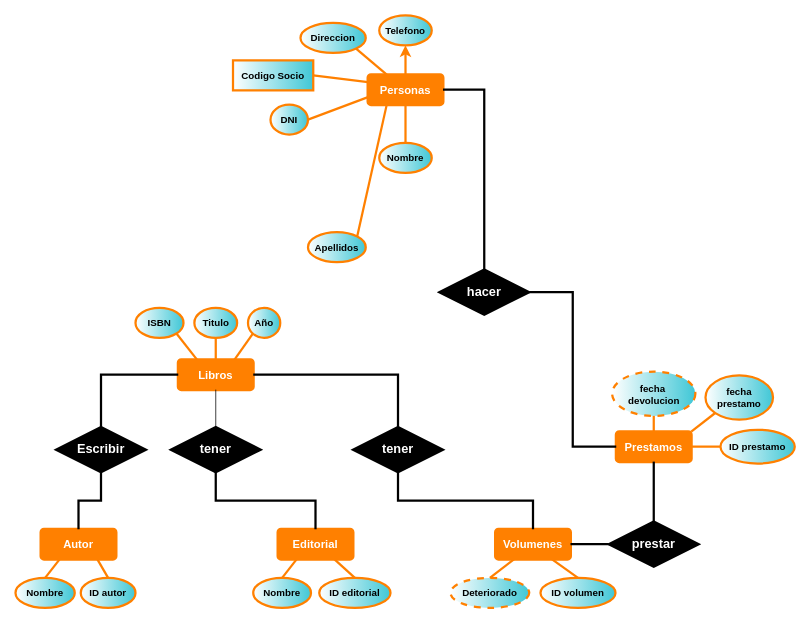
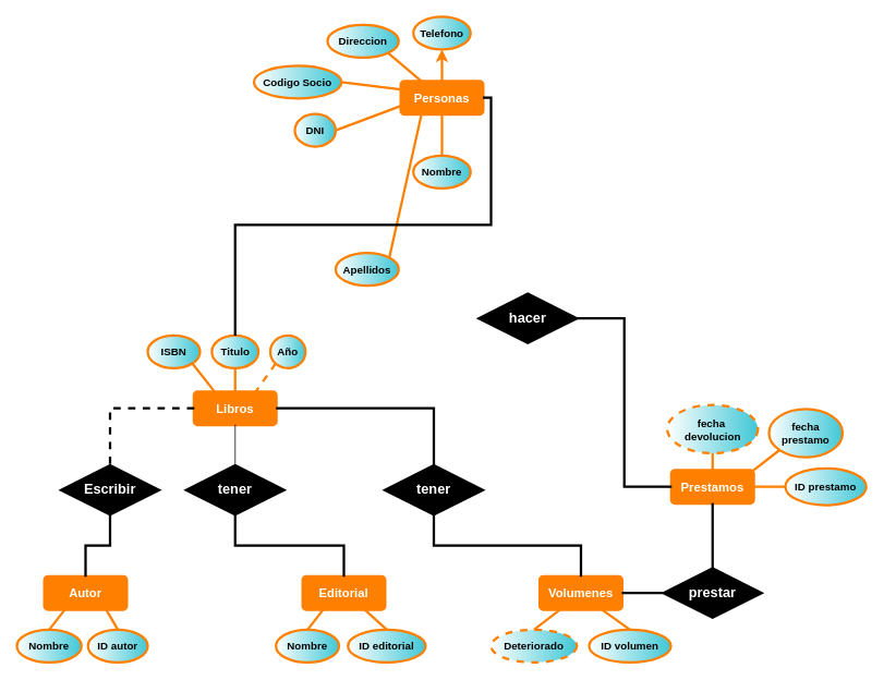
  <mxCell id="0" />
  <mxCell id="1" parent="0" />
  <mxCell id="2" value="Personas" style="rounded=1;arcSize=10;whiteSpace=wrap;html=1;align=center;fillColor=#FF8000;strokeColor=#FF8000;fontStyle=1;fontSize=15;strokeWidth=4;fontColor=#FFFFFF;" parent="1" vertex="1"><mxGeometry x="490" y="99" width="100" height="40" as="geometry" /></mxCell>
- <mxCell id="3" value="Codigo Socio" style="whiteSpace=wrap;html=1;align=center;fillColor=default;strokeColor=#FF8000;fontStyle=1;fontSize=13;strokeWidth=3;gradientColor=#40C7D6;gradientDirection=east;shadow=0;rounded=0;" parent="1" vertex="1"><mxGeometry x="310" y="80" width="107" height="40" as="geometry" /></mxCell>
+ <mxCell id="3" value="Codigo Socio" style="ellipse;whiteSpace=wrap;html=1;align=center;fillColor=default;strokeColor=#FF8000;fontStyle=1;fontSize=13;strokeWidth=3;gradientColor=#40C7D6;gradientDirection=east;shadow=0;" parent="1" vertex="1"><mxGeometry x="310" y="80" width="107" height="40" as="geometry" /></mxCell>
  <mxCell id="4" value="" style="endArrow=none;html=1;rounded=0;exitX=1;exitY=0.5;exitDx=0;exitDy=0;entryX=0;entryY=0.25;entryDx=0;entryDy=0;fillColor=#fff2cc;strokeColor=#FF8000;gradientColor=#ffd966;strokeWidth=3;fontStyle=1;fontSize=13;" parent="1" source="3" target="2" edge="1"><mxGeometry relative="1" as="geometry"><mxPoint x="730" y="269" as="sourcePoint" /><mxPoint x="630" y="219" as="targetPoint" /></mxGeometry></mxCell>
  <mxCell id="5" value="DNI" style="ellipse;whiteSpace=wrap;html=1;align=center;fillColor=default;strokeColor=#FF8000;fontStyle=1;fontSize=13;strokeWidth=3;gradientColor=#40C7D6;gradientDirection=east;shadow=0;" parent="1" vertex="1"><mxGeometry x="360" y="139" width="50" height="40" as="geometry" /></mxCell>
  <mxCell id="6" value="" style="endArrow=none;html=1;rounded=0;entryX=1;entryY=0.5;entryDx=0;entryDy=0;exitX=0;exitY=0.75;exitDx=0;exitDy=0;fillColor=#fff2cc;strokeColor=#FF8000;gradientColor=#ffd966;strokeWidth=3;fontStyle=1;fontSize=13;" parent="1" source="2" target="5" edge="1"><mxGeometry relative="1" as="geometry"><mxPoint x="680" y="249" as="sourcePoint" /><mxPoint x="740" y="409" as="targetPoint" /></mxGeometry></mxCell>
  <mxCell id="7" value="Direccion" style="ellipse;whiteSpace=wrap;html=1;align=center;fillColor=default;strokeColor=#FF8000;fontStyle=1;fontSize=13;strokeWidth=3;gradientColor=#40C7D6;gradientDirection=east;shadow=0;" parent="1" vertex="1"><mxGeometry x="400" y="30" width="87" height="40" as="geometry" /></mxCell>
  <mxCell id="8" value="Telefono" style="ellipse;whiteSpace=wrap;html=1;align=center;fillColor=default;strokeColor=#FF8000;fontStyle=1;fontSize=13;strokeWidth=3;gradientColor=#40C7D6;gradientDirection=east;shadow=0;" parent="1" vertex="1"><mxGeometry x="505" y="20" width="70" height="40" as="geometry" /></mxCell>
  <mxCell id="9" value="Nombre" style="ellipse;whiteSpace=wrap;html=1;align=center;fillColor=default;strokeColor=#FF8000;fontStyle=1;fontSize=13;strokeWidth=3;gradientColor=#40C7D6;gradientDirection=east;shadow=0;" parent="1" vertex="1"><mxGeometry x="505" y="190" width="70" height="40" as="geometry" /></mxCell>
  <mxCell id="10" value="Apellidos" style="ellipse;whiteSpace=wrap;html=1;align=center;fillColor=default;strokeColor=#FF8000;fontStyle=1;fontSize=13;strokeWidth=3;gradientColor=#40C7D6;gradientDirection=east;shadow=0;" parent="1" vertex="1"><mxGeometry x="410" y="309" width="77" height="40" as="geometry" /></mxCell>
  <mxCell id="11" value="" style="endArrow=none;html=1;rounded=0;exitX=0.25;exitY=1;exitDx=0;exitDy=0;entryX=1;entryY=0;entryDx=0;entryDy=0;fillColor=#fff2cc;strokeColor=#FF8000;gradientColor=#ffd966;strokeWidth=3;fontStyle=1;fontSize=13;" parent="1" source="2" target="10" edge="1"><mxGeometry relative="1" as="geometry"><mxPoint x="580" y="309" as="sourcePoint" /><mxPoint x="740" y="309" as="targetPoint" /></mxGeometry></mxCell>
  <mxCell id="12" value="" style="endArrow=none;html=1;rounded=0;exitX=0.5;exitY=1;exitDx=0;exitDy=0;entryX=0.5;entryY=0;entryDx=0;entryDy=0;fillColor=#fff2cc;strokeColor=#FF8000;gradientColor=#ffd966;strokeWidth=3;fontStyle=1;fontSize=13;" parent="1" source="2" target="9" edge="1"><mxGeometry relative="1" as="geometry"><mxPoint x="580" y="309" as="sourcePoint" /><mxPoint x="740" y="309" as="targetPoint" /></mxGeometry></mxCell>
  <mxCell id="13" value="" style="endArrow=classic;html=1;rounded=0;exitX=0.5;exitY=0;exitDx=0;exitDy=0;entryX=0.5;entryY=1;entryDx=0;entryDy=0;fillColor=#fff2cc;strokeColor=#FF8000;gradientColor=#ffd966;strokeWidth=3;fontStyle=1;fontSize=13;" parent="1" source="2" target="8" edge="1"><mxGeometry relative="1" as="geometry"><mxPoint x="580" y="309" as="sourcePoint" /><mxPoint x="740" y="309" as="targetPoint" /></mxGeometry></mxCell>
  <mxCell id="14" value="" style="endArrow=none;html=1;rounded=0;entryX=0.25;entryY=0;entryDx=0;entryDy=0;fillColor=#fff2cc;strokeColor=#FF8000;gradientColor=#ffd966;exitX=1;exitY=1;exitDx=0;exitDy=0;strokeWidth=3;fontStyle=1;fontSize=13;" parent="1" source="7" target="2" edge="1"><mxGeometry relative="1" as="geometry"><mxPoint x="580" y="209" as="sourcePoint" /><mxPoint x="740" y="209" as="targetPoint" /></mxGeometry></mxCell>
  <mxCell id="15" value="Libros" style="rounded=1;arcSize=10;whiteSpace=wrap;html=1;align=center;fillColor=#FF8000;strokeColor=#FF8000;fontStyle=1;fontSize=15;strokeWidth=4;fontColor=#FFFFFF;" parent="1" vertex="1"><mxGeometry x="237" y="479" width="100" height="40" as="geometry" /></mxCell>
  <mxCell id="16" value="Titulo" style="ellipse;whiteSpace=wrap;html=1;align=center;fillColor=default;strokeColor=#FF8000;fontStyle=1;fontSize=13;strokeWidth=3;gradientColor=#40C7D6;gradientDirection=east;shadow=0;" parent="1" vertex="1"><mxGeometry x="258.5" y="410" width="57" height="40" as="geometry" /></mxCell>
  <mxCell id="17" value="ISBN" style="ellipse;whiteSpace=wrap;html=1;align=center;fillColor=default;strokeColor=#FF8000;fontStyle=1;fontSize=13;strokeWidth=3;gradientColor=#40C7D6;gradientDirection=east;shadow=0;" parent="1" vertex="1"><mxGeometry x="180" y="410" width="64" height="40" as="geometry" /></mxCell>
  <mxCell id="18" value="Año" style="ellipse;whiteSpace=wrap;html=1;align=center;fillColor=default;strokeColor=#FF8000;fontStyle=1;fontSize=13;strokeWidth=3;gradientColor=#40C7D6;gradientDirection=east;shadow=0;" parent="1" vertex="1"><mxGeometry x="330" y="410" width="43" height="40" as="geometry" /></mxCell>
  <mxCell id="19" value="" style="endArrow=none;html=1;rounded=0;exitX=0.5;exitY=1;exitDx=0;exitDy=0;entryX=0.5;entryY=0;entryDx=0;entryDy=0;fillColor=#fff2cc;strokeColor=#FF8000;gradientColor=#ffd966;strokeWidth=3;fontStyle=1;fontSize=13;" parent="1" source="16" target="15" edge="1"><mxGeometry relative="1" as="geometry"><mxPoint x="207" y="499" as="sourcePoint" /><mxPoint x="367" y="499" as="targetPoint" /></mxGeometry></mxCell>
- <mxCell id="20" value="" style="endArrow=none;html=1;rounded=0;exitX=0;exitY=1;exitDx=0;exitDy=0;entryX=0.75;entryY=0;entryDx=0;entryDy=0;fillColor=#fff2cc;strokeColor=#FF8000;gradientColor=#ffd966;strokeWidth=3;fontStyle=1;fontSize=13;" parent="1" source="18" target="15" edge="1"><mxGeometry relative="1" as="geometry"><mxPoint x="207" y="499" as="sourcePoint" /><mxPoint x="367" y="499" as="targetPoint" /></mxGeometry></mxCell>
+ <mxCell id="20" value="" style="endArrow=none;html=1;rounded=0;exitX=0;exitY=1;exitDx=0;exitDy=0;entryX=0.75;entryY=0;entryDx=0;entryDy=0;fillColor=#fff2cc;strokeColor=#FF8000;gradientColor=#ffd966;strokeWidth=3;fontStyle=1;fontSize=13;dashed=1;" parent="1" source="18" target="15" edge="1"><mxGeometry relative="1" as="geometry"><mxPoint x="207" y="499" as="sourcePoint" /><mxPoint x="367" y="499" as="targetPoint" /></mxGeometry></mxCell>
  <mxCell id="21" value="" style="endArrow=none;html=1;rounded=0;entryX=1;entryY=1;entryDx=0;entryDy=0;exitX=0.25;exitY=0;exitDx=0;exitDy=0;fillColor=#fff2cc;strokeColor=#FF8000;gradientColor=#ffd966;strokeWidth=3;fontStyle=1;fontSize=13;" parent="1" source="15" target="17" edge="1"><mxGeometry relative="1" as="geometry"><mxPoint x="17" y="459" as="sourcePoint" /><mxPoint x="177" y="459" as="targetPoint" /></mxGeometry></mxCell>
  <mxCell id="22" value="Autor" style="rounded=1;arcSize=10;whiteSpace=wrap;html=1;align=center;fillColor=#FF8000;strokeColor=#FF8000;fontStyle=1;fontSize=15;strokeWidth=4;fontColor=#FFFFFF;" parent="1" vertex="1"><mxGeometry x="54" y="705" width="100" height="40" as="geometry" /></mxCell>
  <mxCell id="23" value="Nombre" style="ellipse;whiteSpace=wrap;html=1;align=center;fillColor=default;strokeColor=#FF8000;fontStyle=1;fontSize=13;strokeWidth=3;gradientColor=#40C7D6;gradientDirection=east;shadow=0;" parent="1" vertex="1"><mxGeometry x="20" y="770" width="79" height="40" as="geometry" /></mxCell>
  <mxCell id="24" value="ID autor" style="ellipse;whiteSpace=wrap;html=1;align=center;fillColor=default;strokeColor=#FF8000;fontStyle=1;fontSize=13;strokeWidth=3;gradientColor=#40C7D6;gradientDirection=east;shadow=0;" parent="1" vertex="1"><mxGeometry x="107" y="770" width="73" height="40" as="geometry" /></mxCell>
  <mxCell id="25" value="" style="endArrow=none;html=1;rounded=0;exitX=0.25;exitY=1;exitDx=0;exitDy=0;entryX=0.5;entryY=0;entryDx=0;entryDy=0;fillColor=#fff2cc;strokeColor=#FF8000;gradientColor=#ffd966;strokeWidth=3;fontStyle=1;fontSize=13;" parent="1" source="22" target="23" edge="1"><mxGeometry relative="1" as="geometry"><mxPoint x="-36" y="865" as="sourcePoint" /><mxPoint x="124" y="865" as="targetPoint" /></mxGeometry></mxCell>
  <mxCell id="26" value="" style="endArrow=none;html=1;rounded=0;exitX=0.75;exitY=1;exitDx=0;exitDy=0;entryX=0.5;entryY=0;entryDx=0;entryDy=0;fillColor=#fff2cc;strokeColor=#FF8000;gradientColor=#ffd966;strokeWidth=3;fontStyle=1;fontSize=13;" parent="1" source="22" target="24" edge="1"><mxGeometry relative="1" as="geometry"><mxPoint x="89" y="755" as="sourcePoint" /><mxPoint x="74" y="825" as="targetPoint" /></mxGeometry></mxCell>
  <mxCell id="27" value="Editorial" style="rounded=1;arcSize=10;whiteSpace=wrap;html=1;align=center;fillColor=#FF8000;strokeColor=#FF8000;fontStyle=1;fontSize=15;strokeWidth=4;fontColor=#FFFFFF;" parent="1" vertex="1"><mxGeometry x="370" y="705" width="100" height="40" as="geometry" /></mxCell>
  <mxCell id="28" value="Nombre" style="ellipse;whiteSpace=wrap;html=1;align=center;fillColor=default;strokeColor=#FF8000;fontStyle=1;fontSize=13;strokeWidth=3;gradientColor=#40C7D6;gradientDirection=east;shadow=0;" parent="1" vertex="1"><mxGeometry x="337" y="770" width="77" height="40" as="geometry" /></mxCell>
  <mxCell id="29" value="ID editorial" style="ellipse;whiteSpace=wrap;html=1;align=center;fillColor=default;strokeColor=#FF8000;fontStyle=1;fontSize=13;strokeWidth=3;gradientColor=#40C7D6;gradientDirection=east;shadow=0;" parent="1" vertex="1"><mxGeometry x="425" y="770" width="95" height="40" as="geometry" /></mxCell>
  <mxCell id="30" value="" style="endArrow=none;html=1;rounded=0;exitX=0.25;exitY=1;exitDx=0;exitDy=0;entryX=0.5;entryY=0;entryDx=0;entryDy=0;fillColor=#fff2cc;strokeColor=#FF8000;gradientColor=#ffd966;strokeWidth=3;fontStyle=1;fontSize=13;" parent="1" source="27" target="28" edge="1"><mxGeometry relative="1" as="geometry"><mxPoint x="280" y="865" as="sourcePoint" /><mxPoint x="440" y="865" as="targetPoint" /></mxGeometry></mxCell>
  <mxCell id="31" value="" style="endArrow=none;html=1;rounded=0;exitX=0.75;exitY=1;exitDx=0;exitDy=0;entryX=0.5;entryY=0;entryDx=0;entryDy=0;fillColor=#fff2cc;strokeColor=#FF8000;gradientColor=#ffd966;strokeWidth=3;fontStyle=1;fontSize=13;" parent="1" source="27" target="29" edge="1"><mxGeometry relative="1" as="geometry"><mxPoint x="405" y="755" as="sourcePoint" /><mxPoint x="390" y="825" as="targetPoint" /></mxGeometry></mxCell>
  <mxCell id="32" value="Volumenes" style="rounded=1;arcSize=10;whiteSpace=wrap;html=1;align=center;fillColor=#FF8000;strokeColor=#FF8000;fontStyle=1;fontSize=15;strokeWidth=4;fontColor=#FFFFFF;" parent="1" vertex="1"><mxGeometry x="660" y="705" width="100" height="40" as="geometry" /></mxCell>
  <mxCell id="33" value="Deteriorado" style="ellipse;whiteSpace=wrap;html=1;align=center;fillColor=default;strokeColor=#FF8000;fontStyle=1;fontSize=13;strokeWidth=3;gradientColor=#40C7D6;gradientDirection=east;shadow=0;dashed=1;" parent="1" vertex="1"><mxGeometry x="600" y="770" width="105" height="40" as="geometry" /></mxCell>
  <mxCell id="34" value="ID volumen" style="ellipse;whiteSpace=wrap;html=1;align=center;fillColor=default;strokeColor=#FF8000;fontStyle=1;fontSize=13;strokeWidth=3;gradientColor=#40C7D6;gradientDirection=east;shadow=0;" parent="1" vertex="1"><mxGeometry x="720" y="770" width="100" height="40" as="geometry" /></mxCell>
  <mxCell id="35" value="" style="endArrow=none;html=1;rounded=0;exitX=0.25;exitY=1;exitDx=0;exitDy=0;entryX=0.5;entryY=0;entryDx=0;entryDy=0;fillColor=#fff2cc;strokeColor=#FF8000;gradientColor=#ffd966;strokeWidth=3;fontStyle=1;fontSize=13;" parent="1" source="32" target="33" edge="1"><mxGeometry relative="1" as="geometry"><mxPoint x="570" y="865" as="sourcePoint" /><mxPoint x="730" y="865" as="targetPoint" /></mxGeometry></mxCell>
  <mxCell id="36" value="" style="endArrow=none;html=1;rounded=0;exitX=0.75;exitY=1;exitDx=0;exitDy=0;entryX=0.5;entryY=0;entryDx=0;entryDy=0;fillColor=#fff2cc;strokeColor=#FF8000;gradientColor=#ffd966;strokeWidth=3;fontStyle=1;fontSize=13;" parent="1" source="32" target="34" edge="1"><mxGeometry relative="1" as="geometry"><mxPoint x="695" y="755" as="sourcePoint" /><mxPoint x="680" y="825" as="targetPoint" /></mxGeometry></mxCell>
  <mxCell id="37" value="Prestamos" style="rounded=1;arcSize=10;whiteSpace=wrap;html=1;align=center;fillColor=#FF8000;strokeColor=#FF8000;fontStyle=1;fontSize=15;strokeWidth=4;fontColor=#FFFFFF;" parent="1" vertex="1"><mxGeometry x="821" y="575" width="100" height="40" as="geometry" /></mxCell>
  <mxCell id="38" value="ID prestamo" style="ellipse;whiteSpace=wrap;html=1;align=center;fillColor=default;strokeColor=#FF8000;fontStyle=1;fontSize=13;strokeWidth=3;gradientColor=#40C7D6;gradientDirection=east;shadow=0;" parent="1" vertex="1"><mxGeometry x="960" y="572.5" width="99" height="45" as="geometry" /></mxCell>
  <mxCell id="39" value="" style="endArrow=none;html=1;rounded=0;exitX=1;exitY=0.5;exitDx=0;exitDy=0;fillColor=#fff2cc;strokeColor=#FF8000;gradientColor=#ffd966;entryX=0;entryY=0.5;entryDx=0;entryDy=0;strokeWidth=3;fontStyle=1;fontSize=13;" parent="1" source="37" target="38" edge="1"><mxGeometry relative="1" as="geometry"><mxPoint x="731" y="735" as="sourcePoint" /><mxPoint x="871" y="639" as="targetPoint" /></mxGeometry></mxCell>
  <mxCell id="40" value="" style="endArrow=none;html=1;rounded=0;exitX=1;exitY=0;exitDx=0;exitDy=0;fillColor=#fff2cc;strokeColor=#FF8000;gradientColor=#ffd966;entryX=0;entryY=1;entryDx=0;entryDy=0;strokeWidth=3;fontStyle=1;fontSize=13;" parent="1" source="37" target="42" edge="1"><mxGeometry relative="1" as="geometry"><mxPoint x="856" y="625" as="sourcePoint" /><mxPoint x="981" y="543" as="targetPoint" /></mxGeometry></mxCell>
  <mxCell id="41" value="fecha&amp;nbsp; devolucion" style="ellipse;whiteSpace=wrap;html=1;align=center;fillColor=default;strokeColor=#FF8000;fontStyle=1;fontSize=13;strokeWidth=3;gradientColor=#40C7D6;gradientDirection=east;shadow=0;dashed=1;" parent="1" vertex="1"><mxGeometry x="815.5" y="495" width="111" height="59" as="geometry" /></mxCell>
  <mxCell id="42" value="fecha prestamo" style="ellipse;whiteSpace=wrap;html=1;align=center;fillColor=default;strokeColor=#FF8000;fontStyle=1;fontSize=13;strokeWidth=3;gradientColor=#40C7D6;gradientDirection=east;shadow=0;" parent="1" vertex="1"><mxGeometry x="940" y="500" width="90" height="59" as="geometry" /></mxCell>
  <mxCell id="43" value="" style="endArrow=none;html=1;rounded=0;exitX=0.5;exitY=1;exitDx=0;exitDy=0;entryX=0.5;entryY=0;entryDx=0;entryDy=0;fillColor=#fff2cc;strokeColor=#FF8000;gradientColor=#ffd966;strokeWidth=3;fontStyle=1;fontSize=13;" parent="1" source="41" target="37" edge="1"><mxGeometry relative="1" as="geometry"><mxPoint x="856" y="625" as="sourcePoint" /><mxPoint x="881" y="653" as="targetPoint" /></mxGeometry></mxCell>
  <mxCell id="44" value="tener" style="shape=rhombus;perimeter=rhombusPerimeter;whiteSpace=wrap;html=1;align=center;fillColor=#000000;strokeColor=#000000;strokeWidth=3;fontStyle=1;fontSize=17;fontColor=#FFFFFF;" parent="1" vertex="1"><mxGeometry x="227" y="569" width="120" height="60" as="geometry" /></mxCell>
  <mxCell id="45" value="" style="endArrow=none;html=1;rounded=0;exitX=0.5;exitY=1;exitDx=0;exitDy=0;entryX=0.5;entryY=0;entryDx=0;entryDy=0;fontStyle=1;fontSize=13;" parent="1" source="15" target="44" edge="1"><mxGeometry relative="1" as="geometry"><mxPoint x="210" y="579" as="sourcePoint" /><mxPoint x="370" y="579" as="targetPoint" /></mxGeometry></mxCell>
  <mxCell id="46" value="" style="endArrow=none;html=1;rounded=0;exitX=0.5;exitY=1;exitDx=0;exitDy=0;entryX=0.5;entryY=0;entryDx=0;entryDy=0;edgeStyle=orthogonalEdgeStyle;strokeColor=#000000;strokeWidth=3;fontStyle=1;fontSize=13;" parent="1" source="44" target="27" edge="1"><mxGeometry relative="1" as="geometry"><mxPoint x="297" y="529" as="sourcePoint" /><mxPoint x="400" y="589" as="targetPoint" /></mxGeometry></mxCell>
  <mxCell id="47" value="Escribir" style="shape=rhombus;perimeter=rhombusPerimeter;whiteSpace=wrap;html=1;align=center;fillColor=#000000;strokeColor=#000000;strokeWidth=3;fontStyle=1;fontSize=17;fontColor=#FFFFFF;" parent="1" vertex="1"><mxGeometry x="74" y="569" width="120" height="60" as="geometry" /></mxCell>
- <mxCell id="48" value="" style="endArrow=none;html=1;rounded=0;exitX=0;exitY=0.5;exitDx=0;exitDy=0;entryX=0.5;entryY=0;entryDx=0;entryDy=0;edgeStyle=orthogonalEdgeStyle;strokeColor=#000000;strokeWidth=3;fontStyle=1;fontSize=13;" parent="1" source="15" target="47" edge="1"><mxGeometry relative="1" as="geometry"><mxPoint x="160" y="669" as="sourcePoint" /><mxPoint x="320" y="669" as="targetPoint" /></mxGeometry></mxCell>
+ <mxCell id="48" value="" style="endArrow=none;html=1;rounded=0;exitX=0;exitY=0.5;exitDx=0;exitDy=0;entryX=0.5;entryY=0;entryDx=0;entryDy=0;edgeStyle=orthogonalEdgeStyle;strokeColor=#000000;strokeWidth=3;fontStyle=1;fontSize=13;dashed=1;" parent="1" source="15" target="47" edge="1"><mxGeometry relative="1" as="geometry"><mxPoint x="160" y="669" as="sourcePoint" /><mxPoint x="320" y="669" as="targetPoint" /></mxGeometry></mxCell>
  <mxCell id="49" value="" style="endArrow=none;html=1;rounded=0;exitX=0.5;exitY=1;exitDx=0;exitDy=0;entryX=0.5;entryY=0;entryDx=0;entryDy=0;edgeStyle=orthogonalEdgeStyle;strokeColor=#000000;strokeWidth=3;fontStyle=1;fontSize=13;" parent="1" source="47" target="22" edge="1"><mxGeometry relative="1" as="geometry"><mxPoint x="160" y="669" as="sourcePoint" /><mxPoint x="320" y="669" as="targetPoint" /></mxGeometry></mxCell>
  <mxCell id="50" value="tener" style="shape=rhombus;perimeter=rhombusPerimeter;whiteSpace=wrap;html=1;align=center;fillColor=#000000;strokeColor=#000000;strokeWidth=3;fontStyle=1;fontSize=17;fontColor=#FFFFFF;" parent="1" vertex="1"><mxGeometry x="470" y="569" width="120" height="60" as="geometry" /></mxCell>
  <mxCell id="51" value="" style="endArrow=none;html=1;rounded=0;entryX=0.5;entryY=0;entryDx=0;entryDy=0;exitX=0.5;exitY=1;exitDx=0;exitDy=0;edgeStyle=orthogonalEdgeStyle;strokeColor=#000000;strokeWidth=3;fontStyle=1;fontSize=13;" parent="1" source="50" target="32" edge="1"><mxGeometry relative="1" as="geometry"><mxPoint x="160" y="669" as="sourcePoint" /><mxPoint x="320" y="669" as="targetPoint" /></mxGeometry></mxCell>
  <mxCell id="52" value="" style="endArrow=none;html=1;rounded=0;exitX=1;exitY=0.5;exitDx=0;exitDy=0;entryX=0.5;entryY=0;entryDx=0;entryDy=0;edgeStyle=orthogonalEdgeStyle;strokeColor=#000000;strokeWidth=3;fontStyle=1;fontSize=13;" parent="1" source="15" target="50" edge="1"><mxGeometry relative="1" as="geometry"><mxPoint x="160" y="669" as="sourcePoint" /><mxPoint x="320" y="669" as="targetPoint" /></mxGeometry></mxCell>
  <mxCell id="53" value="hacer" style="shape=rhombus;perimeter=rhombusPerimeter;whiteSpace=wrap;html=1;align=center;fillColor=#000000;strokeColor=#000000;strokeWidth=3;fontStyle=1;fontSize=17;fontColor=#FFFFFF;" parent="1" vertex="1"><mxGeometry x="585" y="359" width="120" height="60" as="geometry" /></mxCell>
- <mxCell id="54" value="" style="endArrow=none;html=1;rounded=0;exitX=1;exitY=0.5;exitDx=0;exitDy=0;entryX=0.5;entryY=0;entryDx=0;entryDy=0;edgeStyle=orthogonalEdgeStyle;strokeColor=#000000;strokeWidth=3;fontStyle=1;fontSize=13;" parent="1" source="2" target="53" edge="1"><mxGeometry relative="1" as="geometry"><mxPoint x="30" y="499" as="sourcePoint" /><mxPoint x="380" y="669" as="targetPoint" /></mxGeometry></mxCell>
+ <mxCell id="54" value="" style="endArrow=none;html=1;rounded=0;exitX=1;exitY=0.5;exitDx=0;exitDy=0;edgeStyle=orthogonalEdgeStyle;strokeColor=#000000;strokeWidth=3;fontStyle=1;fontSize=13;" parent="1" source="2" target="16" edge="1"><mxGeometry relative="1" as="geometry"><mxPoint x="30" y="499" as="sourcePoint" /><mxPoint x="380" y="669" as="targetPoint" /></mxGeometry></mxCell>
  <mxCell id="55" value="" style="endArrow=none;html=1;rounded=0;exitX=1;exitY=0.5;exitDx=0;exitDy=0;entryX=0;entryY=0.5;entryDx=0;entryDy=0;edgeStyle=orthogonalEdgeStyle;strokeColor=#000000;strokeWidth=3;fontStyle=1;fontSize=13;" parent="1" source="53" target="37" edge="1"><mxGeometry relative="1" as="geometry"><mxPoint x="220" y="669" as="sourcePoint" /><mxPoint x="380" y="669" as="targetPoint" /></mxGeometry></mxCell>
  <mxCell id="56" value="prestar" style="shape=rhombus;perimeter=rhombusPerimeter;whiteSpace=wrap;html=1;align=center;fillColor=#000000;strokeColor=#000000;strokeWidth=3;fontStyle=1;fontSize=17;fontColor=#FFFFFF;" parent="1" vertex="1"><mxGeometry x="811" y="695" width="120" height="60" as="geometry" /></mxCell>
  <mxCell id="57" value="" style="endArrow=none;html=1;rounded=0;exitX=1;exitY=0.5;exitDx=0;exitDy=0;entryX=0;entryY=0.5;entryDx=0;entryDy=0;strokeWidth=3;strokeColor=#000000;fontStyle=1;fontSize=13;" parent="1" source="32" target="56" edge="1"><mxGeometry relative="1" as="geometry"><mxPoint x="650" y="669" as="sourcePoint" /><mxPoint x="810" y="669" as="targetPoint" /></mxGeometry></mxCell>
  <mxCell id="58" value="" style="endArrow=none;html=1;rounded=0;entryX=0.5;entryY=0;entryDx=0;entryDy=0;exitX=0.5;exitY=1;exitDx=0;exitDy=0;strokeWidth=3;strokeColor=#000000;fontStyle=1;fontSize=13;" parent="1" source="37" target="56" edge="1"><mxGeometry relative="1" as="geometry"><mxPoint x="650" y="669" as="sourcePoint" /><mxPoint x="810" y="669" as="targetPoint" /></mxGeometry></mxCell>
